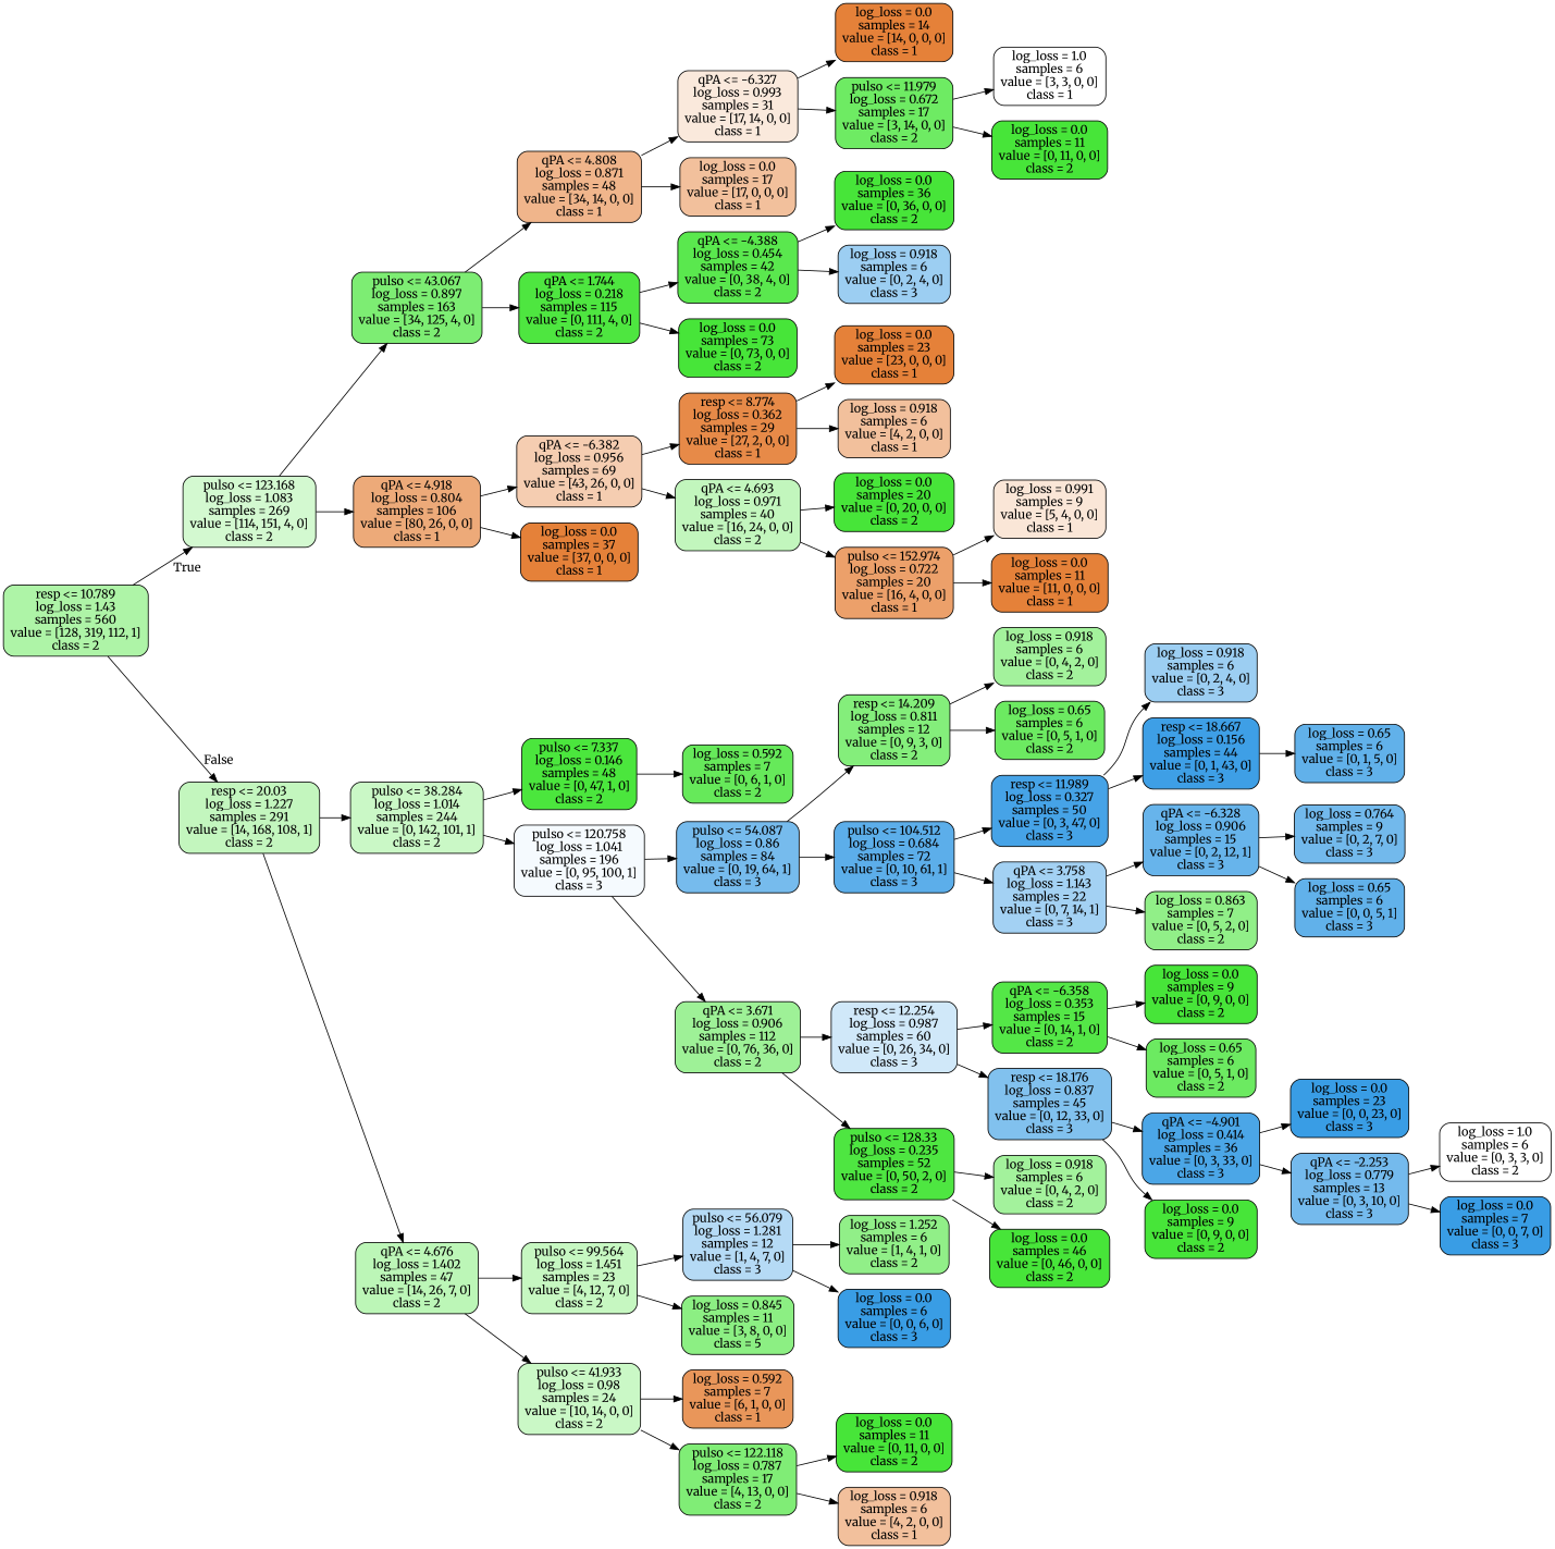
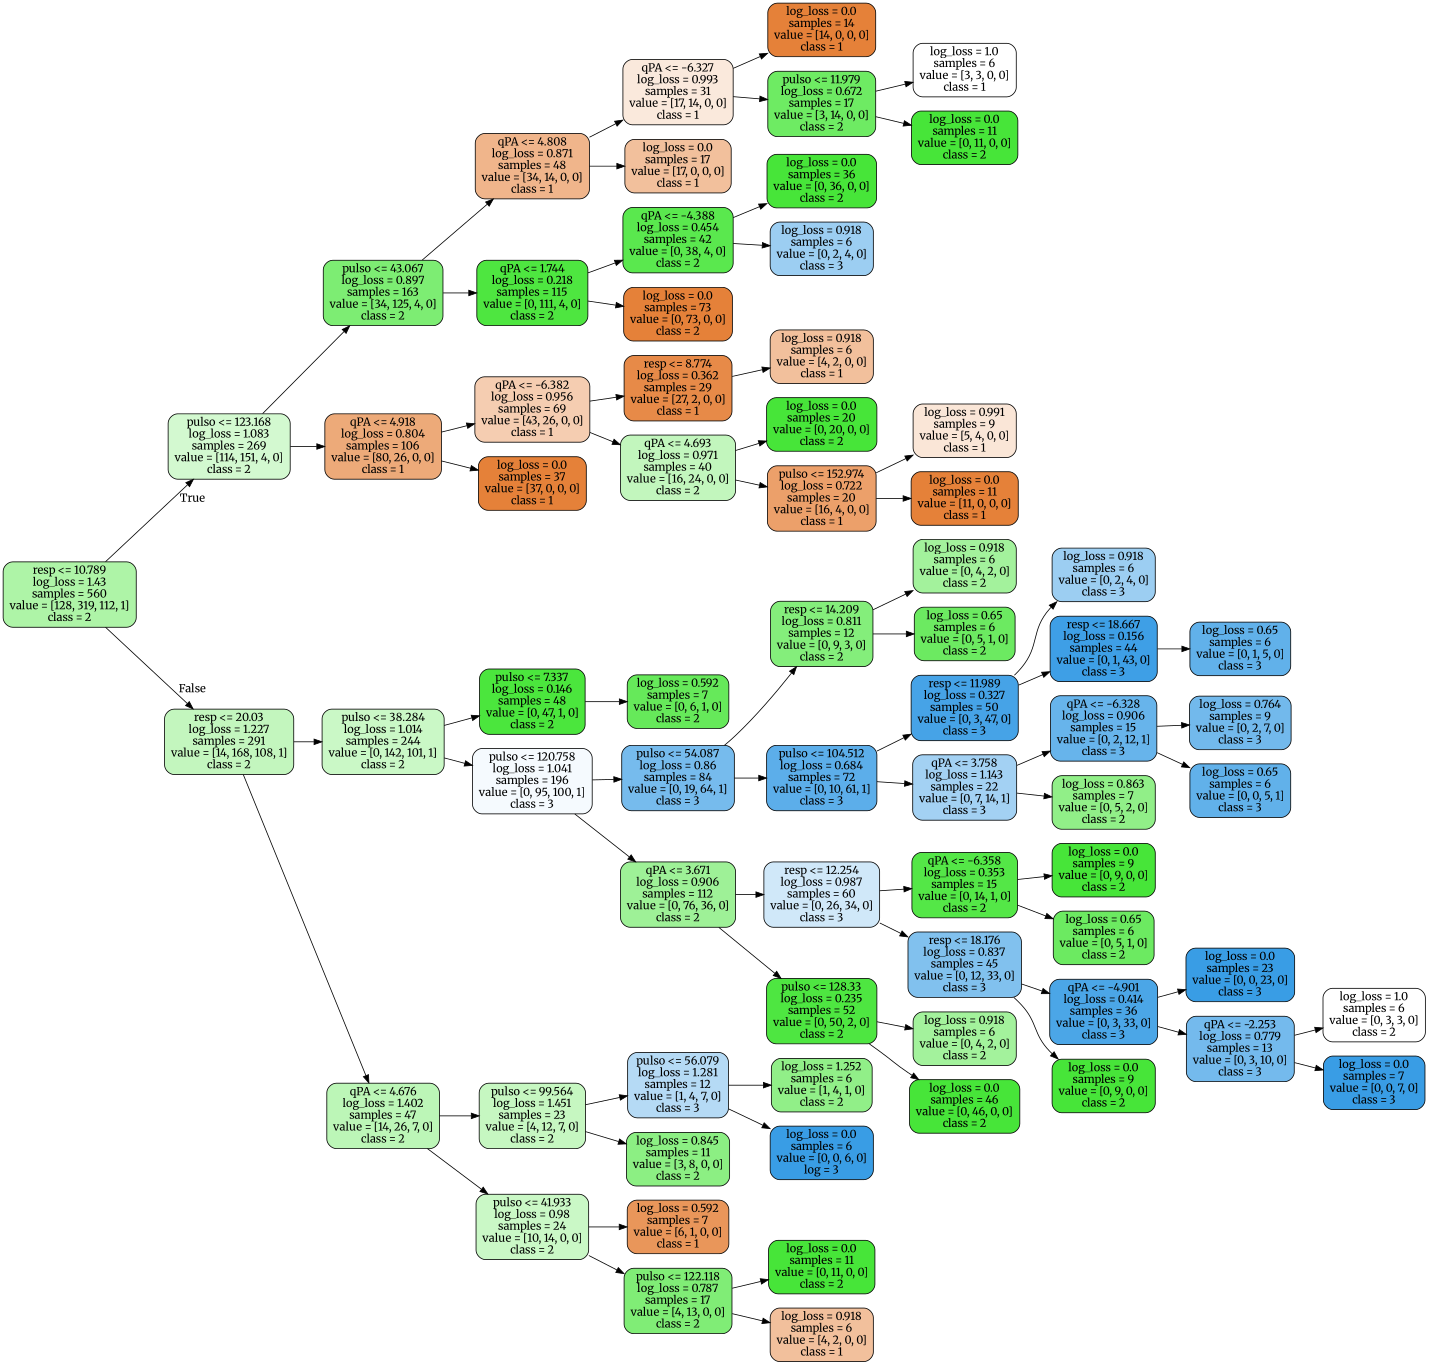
  digraph {
    fontname=Merriweather
    rankdir=LR
    node [color=black fillcolor="#47e539" fontname=Merriweather shape=box style="filled, rounded"]
    edge [fontname=Merriweather]
    n1 [fillcolor="#aef4a7" label="resp <= 10.789\nlog_loss = 1.43\nsamples = 560\nvalue = [128, 319, 112, 1]\nclass = 2"]
    n2 [fillcolor="#d3f9d0" label="pulso <= 123.168\nlog_loss = 1.083\nsamples = 269\nvalue = [114, 151, 4, 0]\nclass = 2"]
    n3 [fillcolor="#c3f6be" label="resp <= 20.03\nlog_loss = 1.227\nsamples = 291\nvalue = [14, 168, 108, 1]\nclass = 2"]
    n4 [fillcolor="#7ded73" label="pulso <= 43.067\nlog_loss = 0.897\nsamples = 163\nvalue = [34, 125, 4, 0]\nclass = 2"]
    n5 [fillcolor="#edaa79" label="qPA <= 4.918\nlog_loss = 0.804\nsamples = 106\nvalue = [80, 26, 0, 0]\nclass = 1"]
    n6 [fillcolor="#caf8c6" label="pulso <= 38.284\nlog_loss = 1.014\nsamples = 244\nvalue = [0, 142, 101, 1]\nclass = 2"]
    n7 [fillcolor="#bcf6b7" label="qPA <= 4.676\nlog_loss = 1.402\nsamples = 47\nvalue = [14, 26, 7, 0]\nclass = 2"]
    n8 [fillcolor="#f0b58b" label="qPA <= 4.808\nlog_loss = 0.871\nsamples = 48\nvalue = [34, 14, 0, 0]\nclass = 1"]
    n9 [fillcolor="#4ee640" label="qPA <= 1.744\nlog_loss = 0.218\nsamples = 115\nvalue = [0, 111, 4, 0]\nclass = 2"]
    n10 [fillcolor="#f5cdb1" label="qPA <= -6.382\nlog_loss = 0.956\nsamples = 69\nvalue = [43, 26, 0, 0]\nclass = 1"]
    n11 [fillcolor="#e58139" label="log_loss = 0.0\nsamples = 37\nvalue = [37, 0, 0, 0]\nclass = 1"]
    n12 [fillcolor="#fae9dc" label="qPA <= -6.327\nlog_loss = 0.993\nsamples = 31\nvalue = [17, 14, 0, 0]\nclass = 1"]
    n13 [fillcolor="#f2c09c" label="log_loss = 0.0\nsamples = 17\nvalue = [17, 0, 0, 0]\nclass = 1"]
    n14 [fillcolor="#5ae84e" label="qPA <= -4.388\nlog_loss = 0.454\nsamples = 42\nvalue = [0, 38, 4, 0]\nclass = 2"]
-   n15 [label="log_loss = 0.0\nsamples = 73\nvalue = [0, 73, 0, 0]\nclass = 2"]
+   n15 [fillcolor="#e58139" label="log_loss = 0.0\nsamples = 73\nvalue = [0, 73, 0, 0]\nclass = 2"]
    n16 [fillcolor="#e58139" label="log_loss = 0.0\nsamples = 14\nvalue = [14, 0, 0, 0]\nclass = 1"]
    n17 [fillcolor="#6eeb63" label="pulso <= 11.979\nlog_loss = 0.672\nsamples = 17\nvalue = [3, 14, 0, 0]\nclass = 2"]
    n18 [fillcolor="#ffffff" label="log_loss = 1.0\nsamples = 6\nvalue = [3, 3, 0, 0]\nclass = 1"]
    n19 [label="log_loss = 0.0\nsamples = 11\nvalue = [0, 11, 0, 0]\nclass = 2"]
    n20 [label="log_loss = 0.0\nsamples = 36\nvalue = [0, 36, 0, 0]\nclass = 2"]
    n21 [fillcolor="#9ccef2" label="log_loss = 0.918\nsamples = 6\nvalue = [0, 2, 4, 0]\nclass = 3"]
    n22 [fillcolor="#e78a48" label="resp <= 8.774\nlog_loss = 0.362\nsamples = 29\nvalue = [27, 2, 0, 0]\nclass = 1"]
    n23 [fillcolor="#c2f6bd" label="qPA <= 4.693\nlog_loss = 0.971\nsamples = 40\nvalue = [16, 24, 0, 0]\nclass = 2"]
-   n24 [fillcolor="#e58139" label="log_loss = 0.0\nsamples = 23\nvalue = [23, 0, 0, 0]\nclass = 1"]
    n25 [fillcolor="#f2c09c" label="log_loss = 0.918\nsamples = 6\nvalue = [4, 2, 0, 0]\nclass = 1"]
    n26 [label="log_loss = 0.0\nsamples = 20\nvalue = [0, 20, 0, 0]\nclass = 2"]
    n27 [fillcolor="#eca06a" label="pulso <= 152.974\nlog_loss = 0.722\nsamples = 20\nvalue = [16, 4, 0, 0]\nclass = 1"]
    n28 [fillcolor="#fae6d7" label="log_loss = 0.991\nsamples = 9\nvalue = [5, 4, 0, 0]\nclass = 1"]
    n29 [fillcolor="#e58139" label="log_loss = 0.0\nsamples = 11\nvalue = [11, 0, 0, 0]\nclass = 1"]
    n30 [fillcolor="#4be63d" label="pulso <= 7.337\nlog_loss = 0.146\nsamples = 48\nvalue = [0, 47, 1, 0]\nclass = 2"]
    n31 [fillcolor="#f5fafe" label="pulso <= 120.758\nlog_loss = 1.041\nsamples = 196\nvalue = [0, 95, 100, 1]\nclass = 3"]
    n32 [fillcolor="#c6f7c1" label="pulso <= 99.564\nlog_loss = 1.451\nsamples = 23\nvalue = [4, 12, 7, 0]\nclass = 2"]
    n33 [fillcolor="#caf8c6" label="pulso <= 41.933\nlog_loss = 0.98\nsamples = 24\nvalue = [10, 14, 0, 0]\nclass = 2"]
    n34 [fillcolor="#66e95a" label="log_loss = 0.592\nsamples = 7\nvalue = [0, 6, 1, 0]\nclass = 2"]
    n35 [fillcolor="#76bbed" label="pulso <= 54.087\nlog_loss = 0.86\nsamples = 84\nvalue = [0, 19, 64, 1]\nclass = 3"]
    n36 [fillcolor="#9ef197" label="qPA <= 3.671\nlog_loss = 0.906\nsamples = 112\nvalue = [0, 76, 36, 0]\nclass = 2"]
    n37 [fillcolor="#84ee7b" label="resp <= 14.209\nlog_loss = 0.811\nsamples = 12\nvalue = [0, 9, 3, 0]\nclass = 2"]
    n38 [fillcolor="#5caeea" label="pulso <= 104.512\nlog_loss = 0.684\nsamples = 72\nvalue = [0, 10, 61, 1]\nclass = 3"]
    n39 [fillcolor="#d0e8f9" label="resp <= 12.254\nlog_loss = 0.987\nsamples = 60\nvalue = [0, 26, 34, 0]\nclass = 3"]
    n40 [fillcolor="#4ee641" label="pulso <= 128.33\nlog_loss = 0.235\nsamples = 52\nvalue = [0, 50, 2, 0]\nclass = 2"]
    n41 [fillcolor="#a3f29c" label="log_loss = 0.918\nsamples = 6\nvalue = [0, 4, 2, 0]\nclass = 2"]
    n42 [fillcolor="#6cea61" label="log_loss = 0.65\nsamples = 6\nvalue = [0, 5, 1, 0]\nclass = 2"]
    n43 [fillcolor="#46a3e7" label="resp <= 11.989\nlog_loss = 0.327\nsamples = 50\nvalue = [0, 3, 47, 0]\nclass = 3"]
    n44 [fillcolor="#a3d1f3" label="qPA <= 3.758\nlog_loss = 1.143\nsamples = 22\nvalue = [0, 7, 14, 1]\nclass = 3"]
    n45 [fillcolor="#9ccef2" label="log_loss = 0.918\nsamples = 6\nvalue = [0, 2, 4, 0]\nclass = 3"]
    n46 [fillcolor="#3e9fe6" label="resp <= 18.667\nlog_loss = 0.156\nsamples = 44\nvalue = [0, 1, 43, 0]\nclass = 3"]
    n47 [fillcolor="#67b4eb" label="qPA <= -6.328\nlog_loss = 0.906\nsamples = 15\nvalue = [0, 2, 12, 1]\nclass = 3"]
    n48 [fillcolor="#91ef88" label="log_loss = 0.863\nsamples = 7\nvalue = [0, 5, 2, 0]\nclass = 2"]
    n49 [fillcolor="#61b1ea" label="log_loss = 0.65\nsamples = 6\nvalue = [0, 1, 5, 0]\nclass = 3"]
    n50 [fillcolor="#72b9ec" label="log_loss = 0.764\nsamples = 9\nvalue = [0, 2, 7, 0]\nclass = 3"]
    n51 [fillcolor="#61b1ea" label="log_loss = 0.65\nsamples = 6\nvalue = [0, 0, 5, 1]\nclass = 3"]
    n52 [fillcolor="#54e747" label="qPA <= -6.358\nlog_loss = 0.353\nsamples = 15\nvalue = [0, 14, 1, 0]\nclass = 2"]
    n53 [fillcolor="#81c1ee" label="resp <= 18.176\nlog_loss = 0.837\nsamples = 45\nvalue = [0, 12, 33, 0]\nclass = 3"]
    n54 [fillcolor="#a3f29c" label="log_loss = 0.918\nsamples = 6\nvalue = [0, 4, 2, 0]\nclass = 2"]
    n55 [label="log_loss = 0.0\nsamples = 46\nvalue = [0, 46, 0, 0]\nclass = 2"]
    n56 [label="log_loss = 0.0\nsamples = 9\nvalue = [0, 9, 0, 0]\nclass = 2"]
    n57 [fillcolor="#6cea61" label="log_loss = 0.65\nsamples = 6\nvalue = [0, 5, 1, 0]\nclass = 2"]
    n58 [fillcolor="#4ba6e7" label="qPA <= -4.901\nlog_loss = 0.414\nsamples = 36\nvalue = [0, 3, 33, 0]\nclass = 3"]
    n59 [label="log_loss = 0.0\nsamples = 9\nvalue = [0, 9, 0, 0]\nclass = 2"]
    n60 [fillcolor="#399de5" label="log_loss = 0.0\nsamples = 23\nvalue = [0, 0, 23, 0]\nclass = 3"]
    n61 [fillcolor="#74baed" label="qPA <= -2.253\nlog_loss = 0.779\nsamples = 13\nvalue = [0, 3, 10, 0]\nclass = 3"]
    n62 [fillcolor="#ffffff" label="log_loss = 1.0\nsamples = 6\nvalue = [0, 3, 3, 0]\nclass = 2"]
    n63 [fillcolor="#399de5" label="log_loss = 0.0\nsamples = 7\nvalue = [0, 0, 7, 0]\nclass = 3"]
    n64 [fillcolor="#b5daf5" label="pulso <= 56.079\nlog_loss = 1.281\nsamples = 12\nvalue = [1, 4, 7, 0]\nclass = 3"]
-   n65 [fillcolor="#8cef83" label="log_loss = 0.845\nsamples = 11\nvalue = [3, 8, 0, 0]\nclass = 5"]
+   n65 [fillcolor="#8cef83" label="log_loss = 0.845\nsamples = 11\nvalue = [3, 8, 0, 0]\nclass = 2"]
    n66 [fillcolor="#e9965a" label="log_loss = 0.592\nsamples = 7\nvalue = [6, 1, 0, 0]\nclass = 1"]
    n67 [fillcolor="#80ed76" label="pulso <= 122.118\nlog_loss = 0.787\nsamples = 17\nvalue = [4, 13, 0, 0]\nclass = 2"]
    n68 [fillcolor="#91ef88" label="log_loss = 1.252\nsamples = 6\nvalue = [1, 4, 1, 0]\nclass = 2"]
-   n69 [fillcolor="#399de5" label="log_loss = 0.0\nsamples = 6\nvalue = [0, 0, 6, 0]\nclass = 3"]
+   n69 [fillcolor="#399de5" label="log_loss = 0.0\nsamples = 6\nvalue = [0, 0, 6, 0]\nlog = 3"]
    n70 [label="log_loss = 0.0\nsamples = 11\nvalue = [0, 11, 0, 0]\nclass = 2"]
    n71 [fillcolor="#f2c09c" label="log_loss = 0.918\nsamples = 6\nvalue = [4, 2, 0, 0]\nclass = 1"]
    n1 -> n2 [headlabel=True labelangle=45 labeldistance=2.5]
    n1 -> n3 [headlabel=False labelangle=-45 labeldistance=2.5]
    n2 -> n4
    n2 -> n5
    n3 -> n6
    n3 -> n7
    n4 -> n8
    n4 -> n9
    n5 -> n10
    n5 -> n11
    n6 -> n30
    n6 -> n31
    n7 -> n32
    n7 -> n33
    n8 -> n12
    n8 -> n13
    n9 -> n14
    n9 -> n15
    n10 -> n22
    n10 -> n23
    n12 -> n16
    n12 -> n17
    n14 -> n20
    n14 -> n21
    n17 -> n18
    n17 -> n19
-   n22 -> n24
    n22 -> n25
    n23 -> n26
    n23 -> n27
    n27 -> n28
    n27 -> n29
    n30 -> n34
    n31 -> n35
    n31 -> n36
    n32 -> n64
    n32 -> n65
    n33 -> n66
    n33 -> n67
    n35 -> n37
    n35 -> n38
    n36 -> n39
    n36 -> n40
    n37 -> n41
    n37 -> n42
    n38 -> n43
    n38 -> n44
    n39 -> n52
    n39 -> n53
    n40 -> n54
    n40 -> n55
    n43 -> n45
    n43 -> n46
    n44 -> n47
    n44 -> n48
    n46 -> n49
    n47 -> n50
    n47 -> n51
    n52 -> n56
    n52 -> n57
    n53 -> n58
    n53 -> n59
    n58 -> n60
    n58 -> n61
    n61 -> n62
    n61 -> n63
    n64 -> n68
    n64 -> n69
    n67 -> n70
    n67 -> n71
  }
